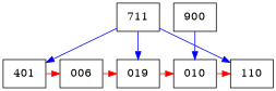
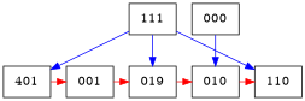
  digraph {
    node [shape=box]
    edge [color=red]
-   001 [label=006]
+   001
    010
    n3 [label=019]
    n4 [label=401]
    110
-   000 [label=900]
-   111 [label=711]
+   000
+   111
    subgraph sub_1 {
      rank=same
      001
      010
      n3
      n4
      110
    }
    subgraph sub_2 {
      rank=same
      000
      111
    }
    001 -> n3
    010 -> 110
    n3 -> 010
    n4 -> 001
    000 -> 010 [color=blue]
    111 -> n3 [color=blue]
    111 -> n4 [color=blue]
    111 -> 110 [color=blue]
  }
